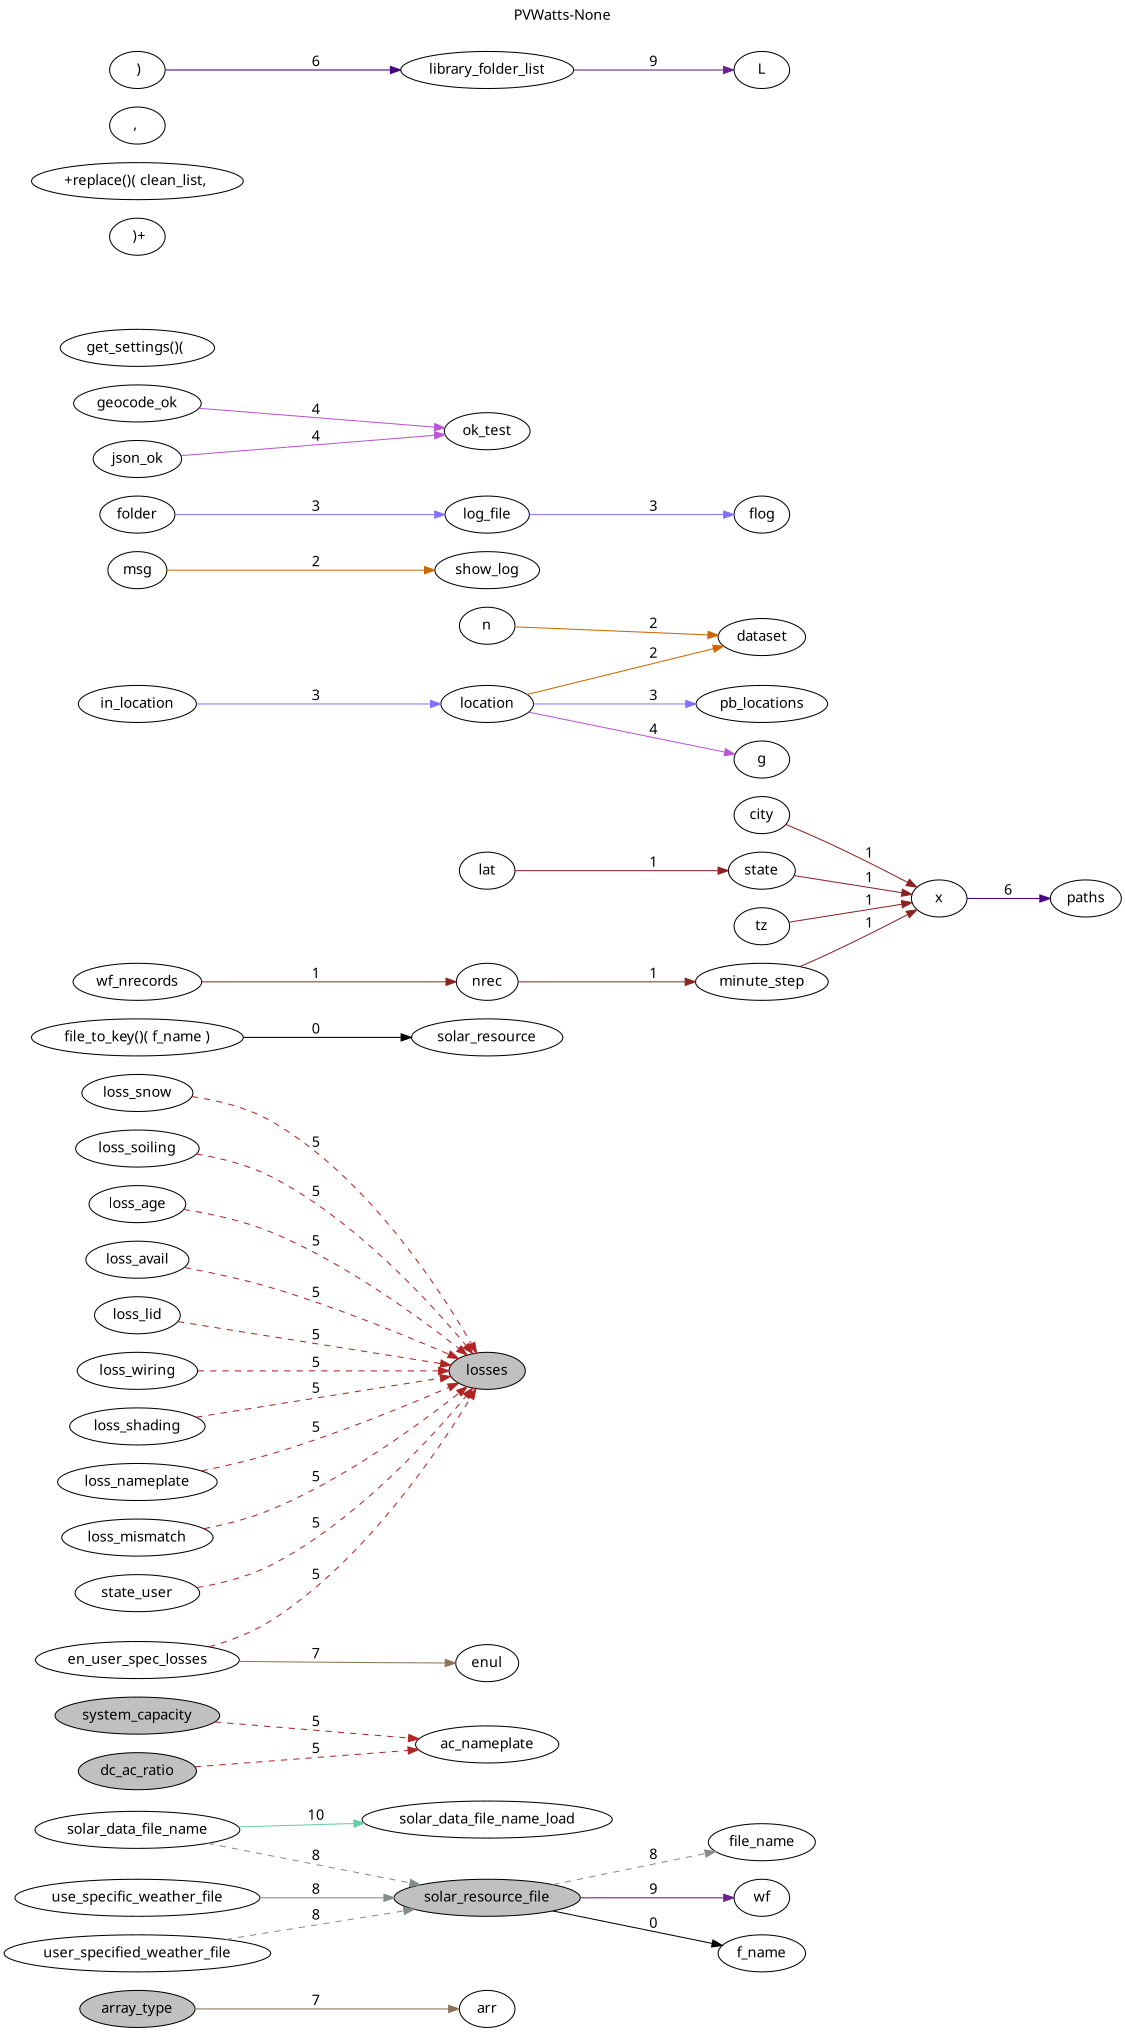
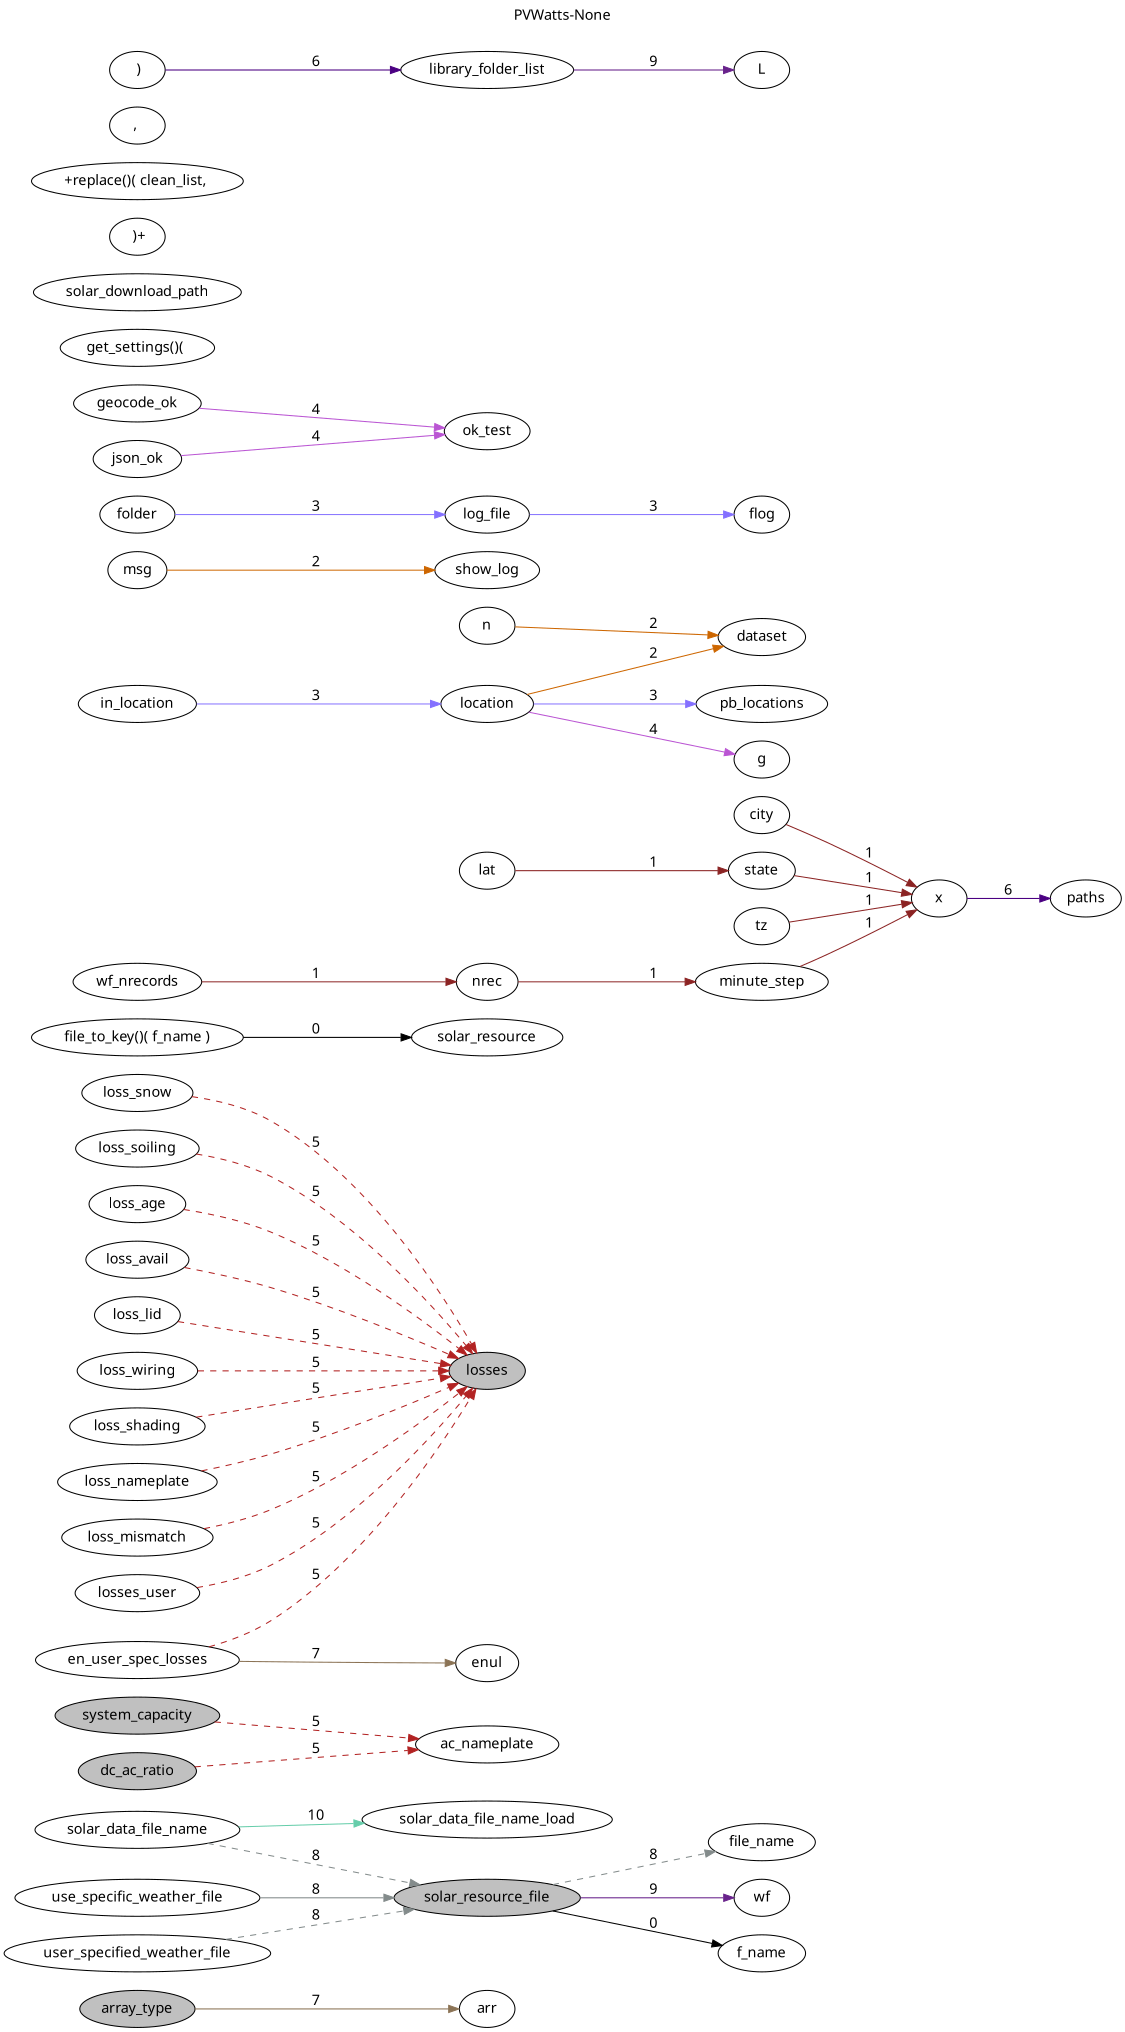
  digraph {
    fontname="Noto Sans"
    label="PVWatts-None"
    labelloc=top
    rankdir=LR
    ranksep=1
    node [fontname="Noto Sans"]
    edge [color=firebrick fontname="Noto Sans"]
    array_type [fillcolor=grey style=filled]
    arr
    solar_resource_file [fillcolor=grey style=filled]
    file_name
    wf
    f_name
    system_capacity [fillcolor=grey style=filled]
    ac_nameplate
    losses [fillcolor=grey style=filled]
    dc_ac_ratio [fillcolor=grey style=filled]
    "file_to_key()( f_name )"
    solar_resource
    nrec
    minute_step
    x
    paths
    n
    dataset
    location
    pb_locations
    g
    msg
    show_log
    loss_soiling
    log_file
    flog
    geocode_ok
    ok_test
    loss_age
    "get_settings()( "
+   solar_download_path
    " )+"
    "+replace()( clean_list, "
    ", "
    " )"
    library_folder_list
    L
    folder
    city
    loss_avail
    loss_lid
    in_location
    wf_nrecords
    lat
    state
    loss_wiring
    loss_shading
    en_user_spec_losses
    enul
    solar_data_file_name
    solar_data_file_name_load
    loss_nameplate
    json_ok
    loss_mismatch
    use_specific_weather_file
    user_specified_weather_file
-   losses_user [label=state_user]
+   losses_user
    loss_snow
    tz
    array_type -> arr [color=burlywood4 label=7]
    solar_resource_file -> file_name [color=azure4 label=8 style=dashed]
    solar_resource_file -> wf [color=darkorchid4 label=9]
    solar_resource_file -> f_name [color=black label=0]
    system_capacity -> ac_nameplate [label=5 style=dashed]
    dc_ac_ratio -> ac_nameplate [label=5 style=dashed]
    "file_to_key()( f_name )" -> solar_resource [color=black label=0]
    nrec -> minute_step [color=brown4 label=1]
    minute_step -> x [color=brown4 label=1]
    x -> paths [color=indigo label=6]
    n -> dataset [color=darkorange3 label=2]
    location -> dataset [color=darkorange3 label=2]
    location -> pb_locations [color=lightslateblue label=3]
    location -> g [color=mediumorchid label=4]
    msg -> show_log [color=darkorange3 label=2]
    loss_soiling -> losses [label=5 style=dashed]
    log_file -> flog [color=lightslateblue label=3]
    geocode_ok -> ok_test [color=mediumorchid label=4]
    loss_age -> losses [label=5 style=dashed]
    " )" -> library_folder_list [color=indigo label=6]
    library_folder_list -> L [color=darkorchid4 label=9]
    folder -> log_file [color=lightslateblue label=3]
    city -> x [color=brown4 label=1]
    loss_avail -> losses [label=5 style=dashed]
    loss_lid -> losses [label=5 style=dashed]
    in_location -> location [color=lightslateblue label=3]
    wf_nrecords -> nrec [color=brown4 label=1]
    lat -> state [color=brown4 label=1]
    state -> x [color=brown4 label=1]
    loss_wiring -> losses [label=5 style=dashed]
    loss_shading -> losses [label=5 style=dashed]
    en_user_spec_losses -> losses [label=5 style=dashed]
    en_user_spec_losses -> enul [color=burlywood4 label=7]
    solar_data_file_name -> solar_resource_file [color=azure4 label=8 style=dashed]
    solar_data_file_name -> solar_data_file_name_load [color=aquamarine3 label=10]
    loss_nameplate -> losses [label=5 style=dashed]
    json_ok -> ok_test [color=mediumorchid label=4]
    loss_mismatch -> losses [label=5 style=dashed]
    use_specific_weather_file -> solar_resource_file [color=azure4 label=8 style=solid]
    user_specified_weather_file -> solar_resource_file [color=azure4 label=8 style=dashed]
    losses_user -> losses [label=5 style=dashed]
    loss_snow -> losses [label=5 style=dashed]
    tz -> x [color=brown4 label=1]
  }
